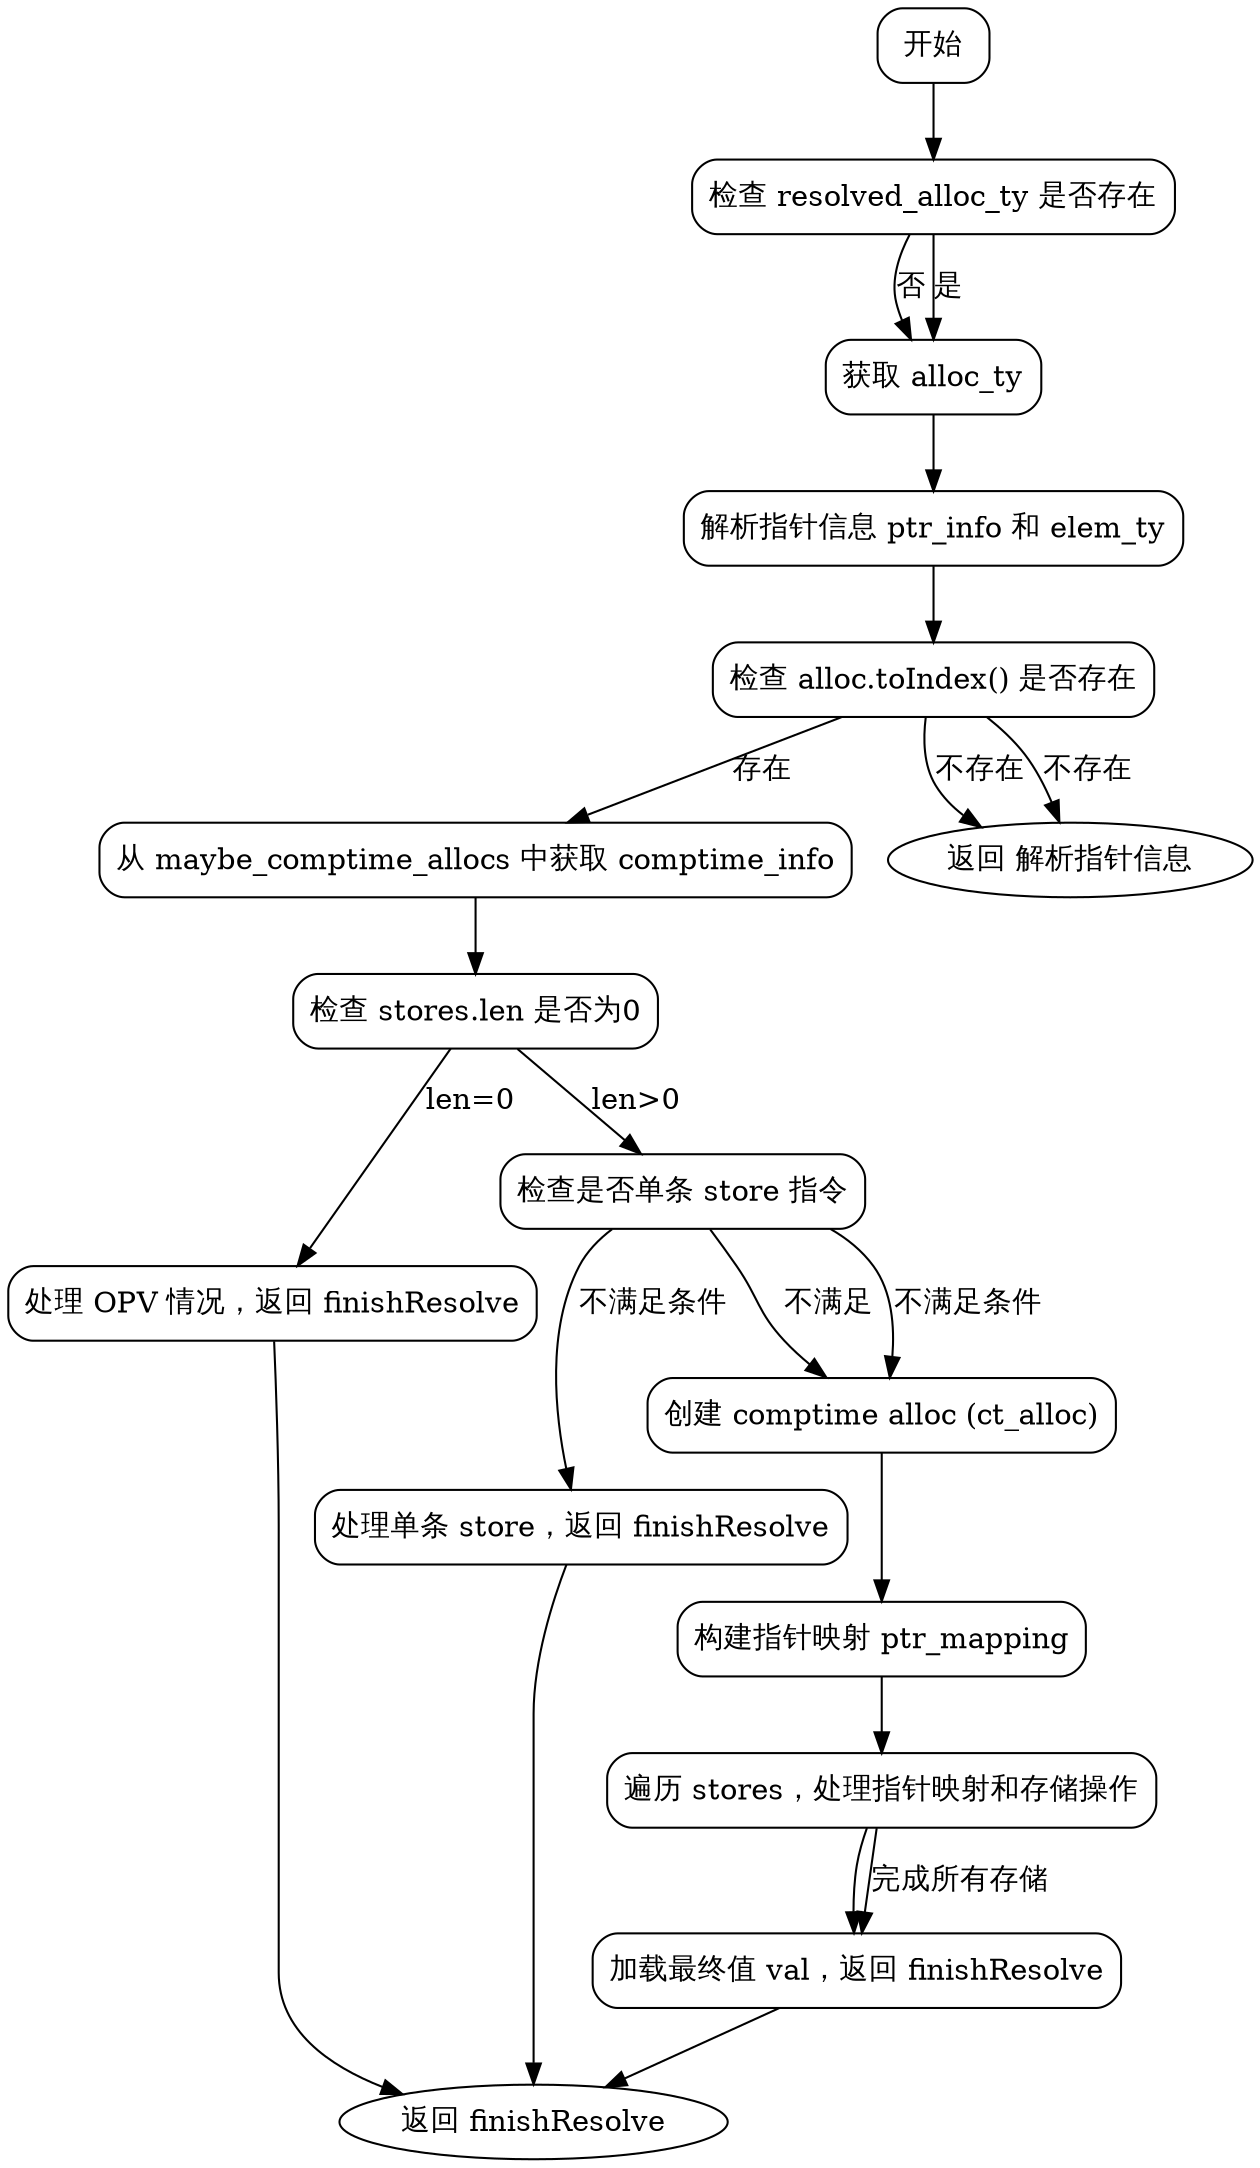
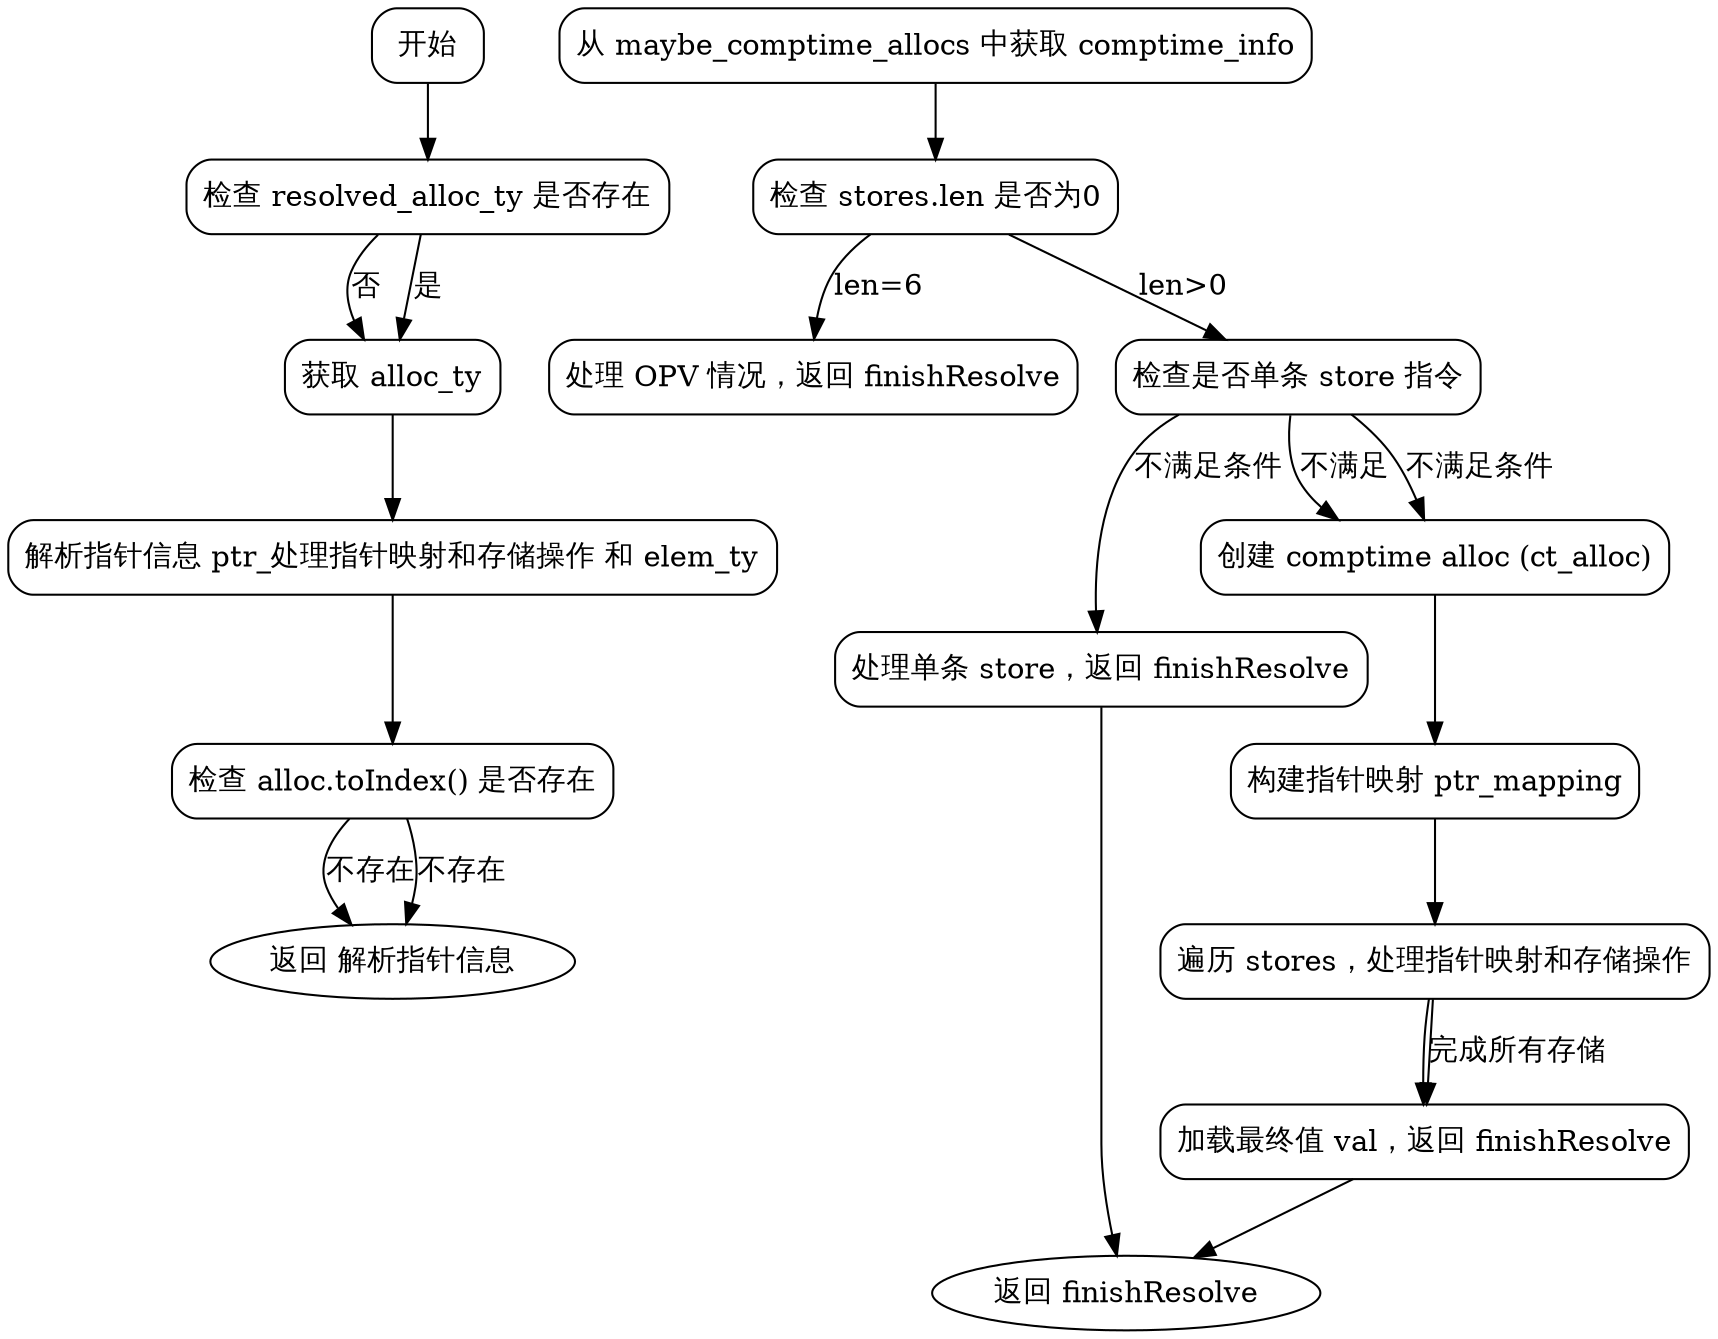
  digraph {
    node [shape=rectangle style=rounded]
    n1 [label="开始"]
    n2 [label="检查 resolved_alloc_ty 是否存在"]
    n3 [label="获取 alloc_ty"]
-   n4 [label="解析指针信息 ptr_info 和 elem_ty"]
+   n4 [label="解析指针信息 ptr_处理指针映射和存储操作 和 elem_ty"]
    n5 [label="检查 alloc.toIndex() 是否存在"]
    n6 [label="从 maybe_comptime_allocs 中获取 comptime_info"]
    n7 [label="返回 解析指针信息" shape=ellipse]
    n8 [label="检查 stores.len 是否为0"]
    n9 [label="处理 OPV 情况，返回 finishResolve"]
    n10 [label="检查是否单条 store 指令"]
    n11 [label="返回 finishResolve" shape=ellipse]
    n12 [label="处理单条 store，返回 finishResolve"]
    n13 [label="创建 comptime alloc (ct_alloc)"]
    n14 [label="构建指针映射 ptr_mapping"]
    n15 [label="遍历 stores，处理指针映射和存储操作"]
    n16 [label="加载最终值 val，返回 finishResolve"]
    n1 -> n2
    n2 -> n3 [label="否"]
    n2 -> n3 [label="是"]
    n3 -> n4
    n4 -> n5
-   n5 -> n6 [label="存在"]
    n5 -> n7 [label="不存在"]
    n5 -> n7 [label="不存在"]
    n6 -> n8
-   n8 -> n9 [label="len=0"]
+   n8 -> n9 [label="len=6"]
    n8 -> n10 [label="len>0"]
-   n9 -> n11
    n10 -> n12 [label="不满足条件"]
    n10 -> n13 [label="不满足"]
    n10 -> n13 [label="不满足条件"]
    n12 -> n11
    n13 -> n14
    n14 -> n15
    n15 -> n16
    n15 -> n16 [label="完成所有存储"]
    n16 -> n11
  }
